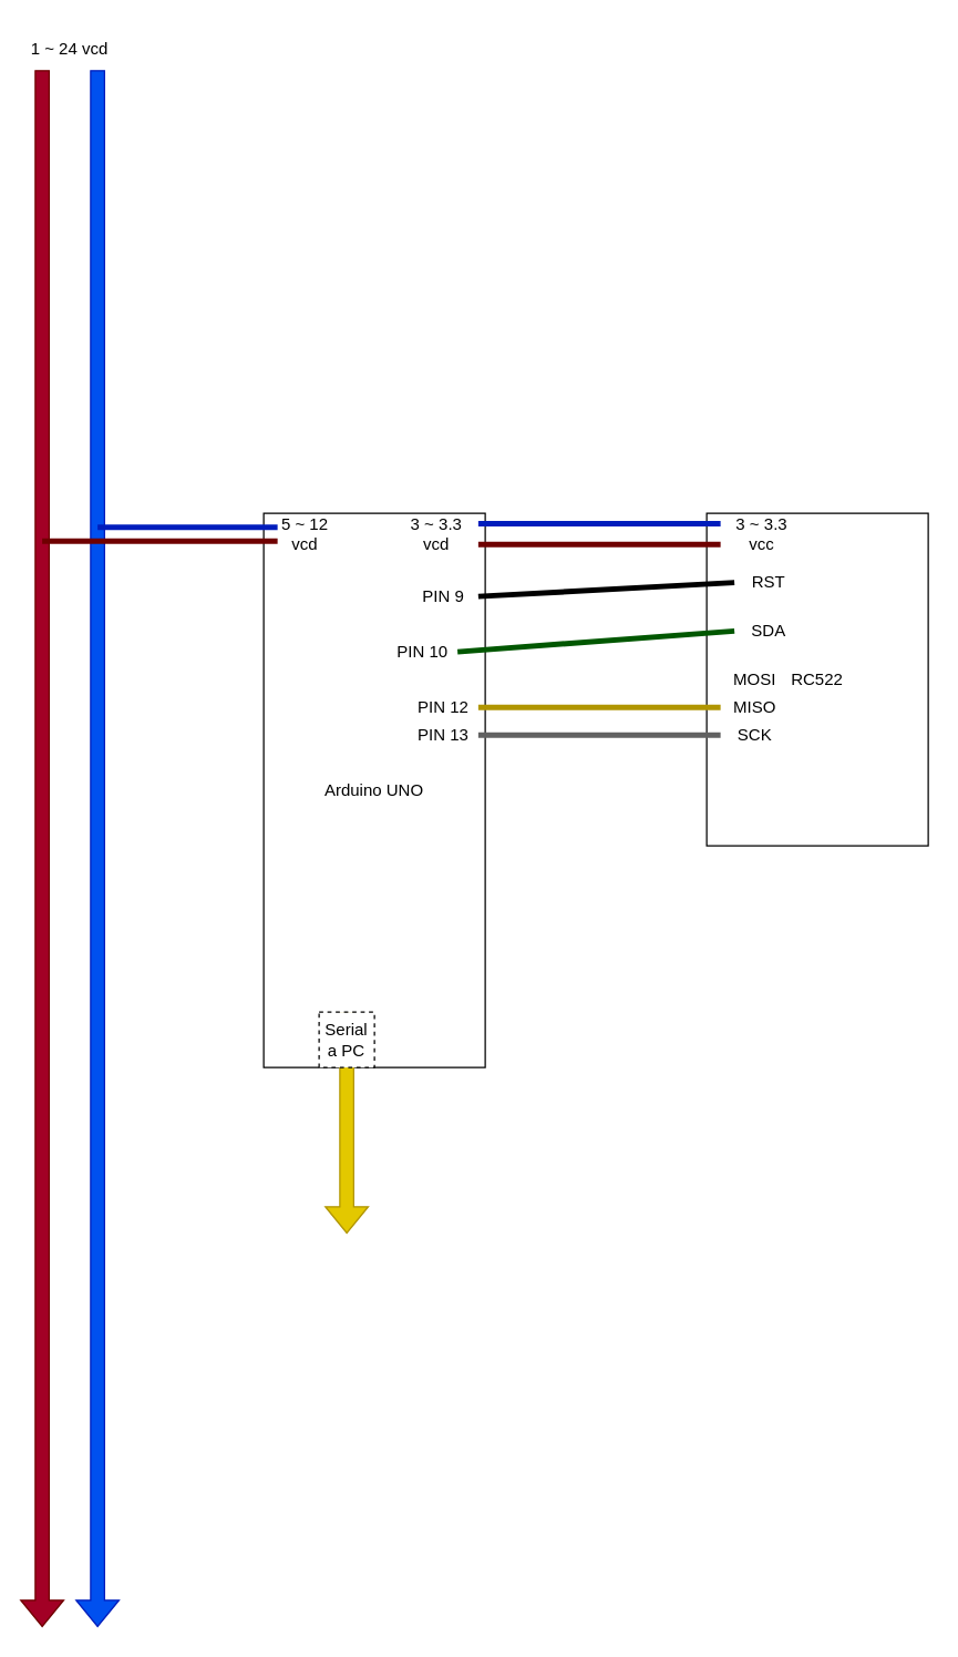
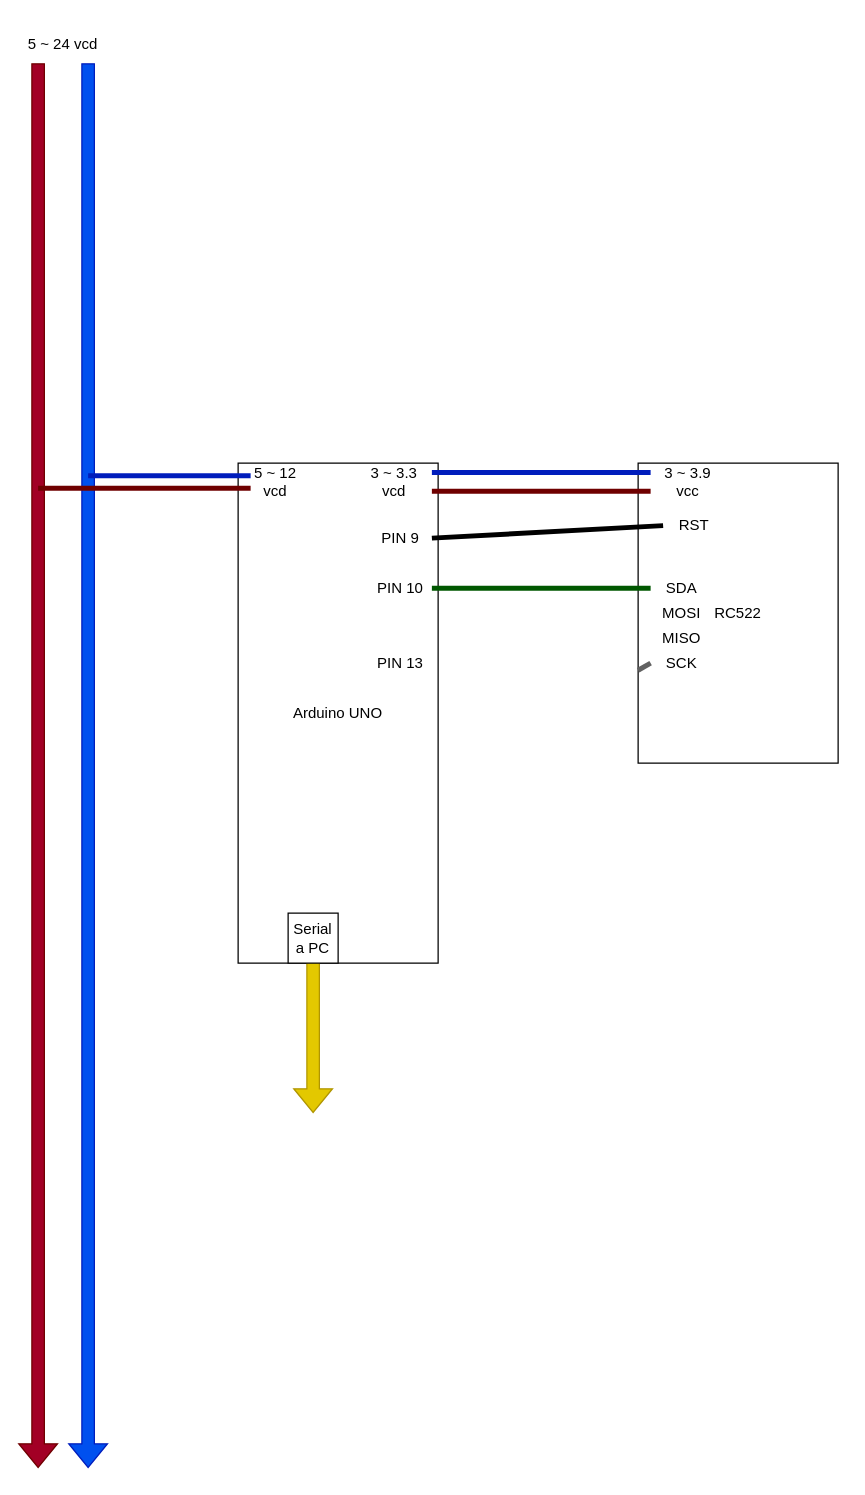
  <mxCell id="0" />
  <mxCell id="1" parent="0" />
  <mxCell id="2" value="Arduino UNO" style="rounded=0;whiteSpace=wrap;html=1;" vertex="1" parent="1"><mxGeometry x="190" y="370" width="160" height="400" as="geometry" /></mxCell>
  <mxCell id="3" value="" style="shape=flexArrow;endArrow=classic;html=1;rounded=0;fillColor=#0050ef;strokeColor=#001DBC;" parent="1" edge="1"><mxGeometry width="50" height="50" relative="1" as="geometry"><mxPoint x="70" y="50" as="sourcePoint" /><mxPoint x="70" y="1174" as="targetPoint" /></mxGeometry></mxCell>
  <mxCell id="4" value="" style="shape=flexArrow;endArrow=classic;html=1;rounded=0;fillColor=#a20025;strokeColor=#6F0000;" parent="1" edge="1"><mxGeometry width="50" height="50" relative="1" as="geometry"><mxPoint x="30" y="50" as="sourcePoint" /><mxPoint x="30" y="1174" as="targetPoint" /></mxGeometry></mxCell>
- <mxCell id="5" value="1 ~ 24 vcd" style="text;html=1;strokeColor=none;fillColor=none;align=center;verticalAlign=middle;whiteSpace=wrap;rounded=0;" parent="1" vertex="1"><mxGeometry x="20" y="20" width="60" height="30" as="geometry" /></mxCell>
+ <mxCell id="5" value="5 ~ 24 vcd" style="text;html=1;strokeColor=none;fillColor=none;align=center;verticalAlign=middle;whiteSpace=wrap;rounded=0;" parent="1" vertex="1"><mxGeometry x="20" y="20" width="60" height="30" as="geometry" /></mxCell>
  <mxCell id="6" value="" style="endArrow=none;html=1;rounded=0;fillColor=#a20025;strokeColor=#6F0000;strokeWidth=4;" edge="1" parent="1"><mxGeometry width="50" height="50" relative="1" as="geometry"><mxPoint x="200" y="390" as="sourcePoint" /><mxPoint x="30" y="390" as="targetPoint" /></mxGeometry></mxCell>
  <mxCell id="7" value="" style="endArrow=none;html=1;rounded=0;fillColor=#0050ef;strokeColor=#001DBC;strokeWidth=4;" edge="1" parent="1"><mxGeometry width="50" height="50" relative="1" as="geometry"><mxPoint x="200" y="380" as="sourcePoint" /><mxPoint x="70" y="380" as="targetPoint" /></mxGeometry></mxCell>
  <mxCell id="8" value="RC522" style="rounded=0;whiteSpace=wrap;html=1;" vertex="1" parent="1"><mxGeometry x="510" y="370" width="160" height="240" as="geometry" /></mxCell>
  <mxCell id="9" value="3 ~ 3.3 vcd" style="text;html=1;strokeColor=none;fillColor=none;align=center;verticalAlign=middle;whiteSpace=wrap;rounded=0;" vertex="1" parent="1"><mxGeometry x="285" y="370" width="60" height="30" as="geometry" /></mxCell>
  <mxCell id="10" value="" style="endArrow=none;html=1;rounded=0;fillColor=#a20025;strokeColor=#6F0000;strokeWidth=4;exitX=0;exitY=0.75;exitDx=0;exitDy=0;entryX=1;entryY=0.75;entryDx=0;entryDy=0;" edge="1" parent="1" source="25" target="9"><mxGeometry width="50" height="50" relative="1" as="geometry"><mxPoint x="530" y="390" as="sourcePoint" /><mxPoint x="340" y="390" as="targetPoint" /></mxGeometry></mxCell>
  <mxCell id="11" value="" style="endArrow=none;html=1;rounded=0;fillColor=#0050ef;strokeColor=#001DBC;strokeWidth=4;exitX=0;exitY=0.25;exitDx=0;exitDy=0;entryX=1;entryY=0.25;entryDx=0;entryDy=0;" edge="1" parent="1" source="25" target="9"><mxGeometry width="50" height="50" relative="1" as="geometry"><mxPoint x="530" y="380" as="sourcePoint" /><mxPoint x="340" y="380" as="targetPoint" /></mxGeometry></mxCell>
  <mxCell id="12" value="" style="endArrow=none;html=1;rounded=0;strokeWidth=4;fillColor=#008a00;strokeColor=#005700;entryX=1;entryY=0.5;entryDx=0;entryDy=0;exitX=0;exitY=0.5;exitDx=0;exitDy=0;" edge="1" parent="1" source="17" target="22"><mxGeometry width="50" height="50" relative="1" as="geometry"><mxPoint x="530" y="469.71" as="sourcePoint" /><mxPoint x="340" y="469.71" as="targetPoint" /></mxGeometry></mxCell>
- <mxCell id="13" value="" style="endArrow=none;html=1;rounded=0;strokeWidth=4;fillColor=#e3c800;strokeColor=#B09500;entryX=1;entryY=0.5;entryDx=0;entryDy=0;exitX=0;exitY=0.5;exitDx=0;exitDy=0;" edge="1" parent="1" source="19" target="23"><mxGeometry width="50" height="50" relative="1" as="geometry"><mxPoint x="530" y="509.71" as="sourcePoint" /><mxPoint x="340" y="509.71" as="targetPoint" /></mxGeometry></mxCell>
  <mxCell id="14" value="" style="endArrow=none;html=1;rounded=0;strokeWidth=4;strokeColor=#000000;entryX=1;entryY=0.5;entryDx=0;entryDy=0;exitX=0;exitY=0.5;exitDx=0;exitDy=0;" edge="1" parent="1" source="16" target="21"><mxGeometry width="50" height="50" relative="1" as="geometry"><mxPoint x="530" y="430" as="sourcePoint" /><mxPoint x="340" y="430" as="targetPoint" /></mxGeometry></mxCell>
- <mxCell id="15" value="" style="endArrow=none;html=1;rounded=0;strokeWidth=4;strokeColor=#616161;exitX=0;exitY=0.5;exitDx=0;exitDy=0;entryX=1;entryY=0.5;entryDx=0;entryDy=0;" edge="1" parent="1" source="20" target="24"><mxGeometry width="50" height="50" relative="1" as="geometry"><mxPoint x="530" y="529.71" as="sourcePoint" /><mxPoint x="340" y="529.71" as="targetPoint" /></mxGeometry></mxCell>
+ <mxCell id="15" value="" style="endArrow=none;html=1;rounded=0;strokeWidth=4;strokeColor=#616161;exitX=0;exitY=0.5;exitDx=0;exitDy=0;" edge="1" parent="1" source="20" target="8"><mxGeometry width="50" height="50" relative="1" as="geometry"><mxPoint x="530" y="529.71" as="sourcePoint" /><mxPoint x="340" y="529.71" as="targetPoint" /></mxGeometry></mxCell>
  <mxCell id="16" value="RST" style="text;html=1;strokeColor=none;fillColor=none;align=center;verticalAlign=middle;whiteSpace=wrap;rounded=0;" vertex="1" parent="1"><mxGeometry x="530" y="410" width="50" height="20" as="geometry" /></mxCell>
- <mxCell id="17" value="SDA" style="text;html=1;strokeColor=none;fillColor=none;align=center;verticalAlign=middle;whiteSpace=wrap;rounded=0;" vertex="1" parent="1"><mxGeometry x="530" y="445" width="50" height="20" as="geometry" /></mxCell>
+ <mxCell id="17" value="SDA" style="text;html=1;strokeColor=none;fillColor=none;align=center;verticalAlign=middle;whiteSpace=wrap;rounded=0;" vertex="1" parent="1"><mxGeometry x="520" y="460" width="50" height="20" as="geometry" /></mxCell>
  <mxCell id="18" value="MOSI" style="text;html=1;strokeColor=none;fillColor=none;align=center;verticalAlign=middle;whiteSpace=wrap;rounded=0;" vertex="1" parent="1"><mxGeometry x="520" y="480" width="50" height="20" as="geometry" /></mxCell>
  <mxCell id="19" value="MISO" style="text;html=1;strokeColor=none;fillColor=none;align=center;verticalAlign=middle;whiteSpace=wrap;rounded=0;" vertex="1" parent="1"><mxGeometry x="520" y="500" width="50" height="20" as="geometry" /></mxCell>
  <mxCell id="20" value="SCK" style="text;html=1;strokeColor=none;fillColor=none;align=center;verticalAlign=middle;whiteSpace=wrap;rounded=0;" vertex="1" parent="1"><mxGeometry x="520" y="520" width="50" height="20" as="geometry" /></mxCell>
  <mxCell id="21" value="PIN 9" style="text;html=1;strokeColor=none;fillColor=none;align=center;verticalAlign=middle;whiteSpace=wrap;rounded=0;" vertex="1" parent="1"><mxGeometry x="295" y="420" width="50" height="20" as="geometry" /></mxCell>
- <mxCell id="22" value="PIN 10" style="text;html=1;strokeColor=none;fillColor=none;align=center;verticalAlign=middle;whiteSpace=wrap;rounded=0;" vertex="1" parent="1"><mxGeometry x="280" y="460" width="50" height="20" as="geometry" /></mxCell>
- <mxCell id="23" value="PIN 12" style="text;html=1;strokeColor=none;fillColor=none;align=center;verticalAlign=middle;whiteSpace=wrap;rounded=0;" vertex="1" parent="1"><mxGeometry x="295" y="500" width="50" height="20" as="geometry" /></mxCell>
+ <mxCell id="22" value="PIN 10" style="text;html=1;strokeColor=none;fillColor=none;align=center;verticalAlign=middle;whiteSpace=wrap;rounded=0;" vertex="1" parent="1"><mxGeometry x="295" y="460" width="50" height="20" as="geometry" /></mxCell>
  <mxCell id="24" value="PIN 13" style="text;html=1;strokeColor=none;fillColor=none;align=center;verticalAlign=middle;whiteSpace=wrap;rounded=0;" vertex="1" parent="1"><mxGeometry x="295" y="520" width="50" height="20" as="geometry" /></mxCell>
- <mxCell id="25" value="3 ~ 3.3 vcc" style="text;html=1;strokeColor=none;fillColor=none;align=center;verticalAlign=middle;whiteSpace=wrap;rounded=0;" vertex="1" parent="1"><mxGeometry x="520" y="370" width="60" height="30" as="geometry" /></mxCell>
+ <mxCell id="25" value="3 ~ 3.9 vcc" style="text;html=1;strokeColor=none;fillColor=none;align=center;verticalAlign=middle;whiteSpace=wrap;rounded=0;" vertex="1" parent="1"><mxGeometry x="520" y="370" width="60" height="30" as="geometry" /></mxCell>
  <mxCell id="26" value="5 ~ 12&lt;br&gt;vcd" style="text;html=1;strokeColor=none;fillColor=none;align=center;verticalAlign=middle;whiteSpace=wrap;rounded=0;" vertex="1" parent="1"><mxGeometry x="190" y="370" width="60" height="30" as="geometry" /></mxCell>
  <mxCell id="27" value="" style="shape=flexArrow;endArrow=classic;html=1;rounded=0;exitX=0.5;exitY=0;exitDx=0;exitDy=0;fillColor=#e3c800;strokeColor=#B09500;" edge="1" parent="1" source="28"><mxGeometry width="50" height="50" relative="1" as="geometry"><mxPoint x="225" y="850" as="sourcePoint" /><mxPoint x="250" y="890" as="targetPoint" /></mxGeometry></mxCell>
- <mxCell id="28" value="Serial a PC" style="whiteSpace=wrap;html=1;aspect=fixed;dashed=1;" vertex="1" parent="1"><mxGeometry x="230" y="730" width="40" height="40" as="geometry" /></mxCell>
+ <mxCell id="28" value="Serial a PC" style="whiteSpace=wrap;html=1;aspect=fixed;" vertex="1" parent="1"><mxGeometry x="230" y="730" width="40" height="40" as="geometry" /></mxCell>
